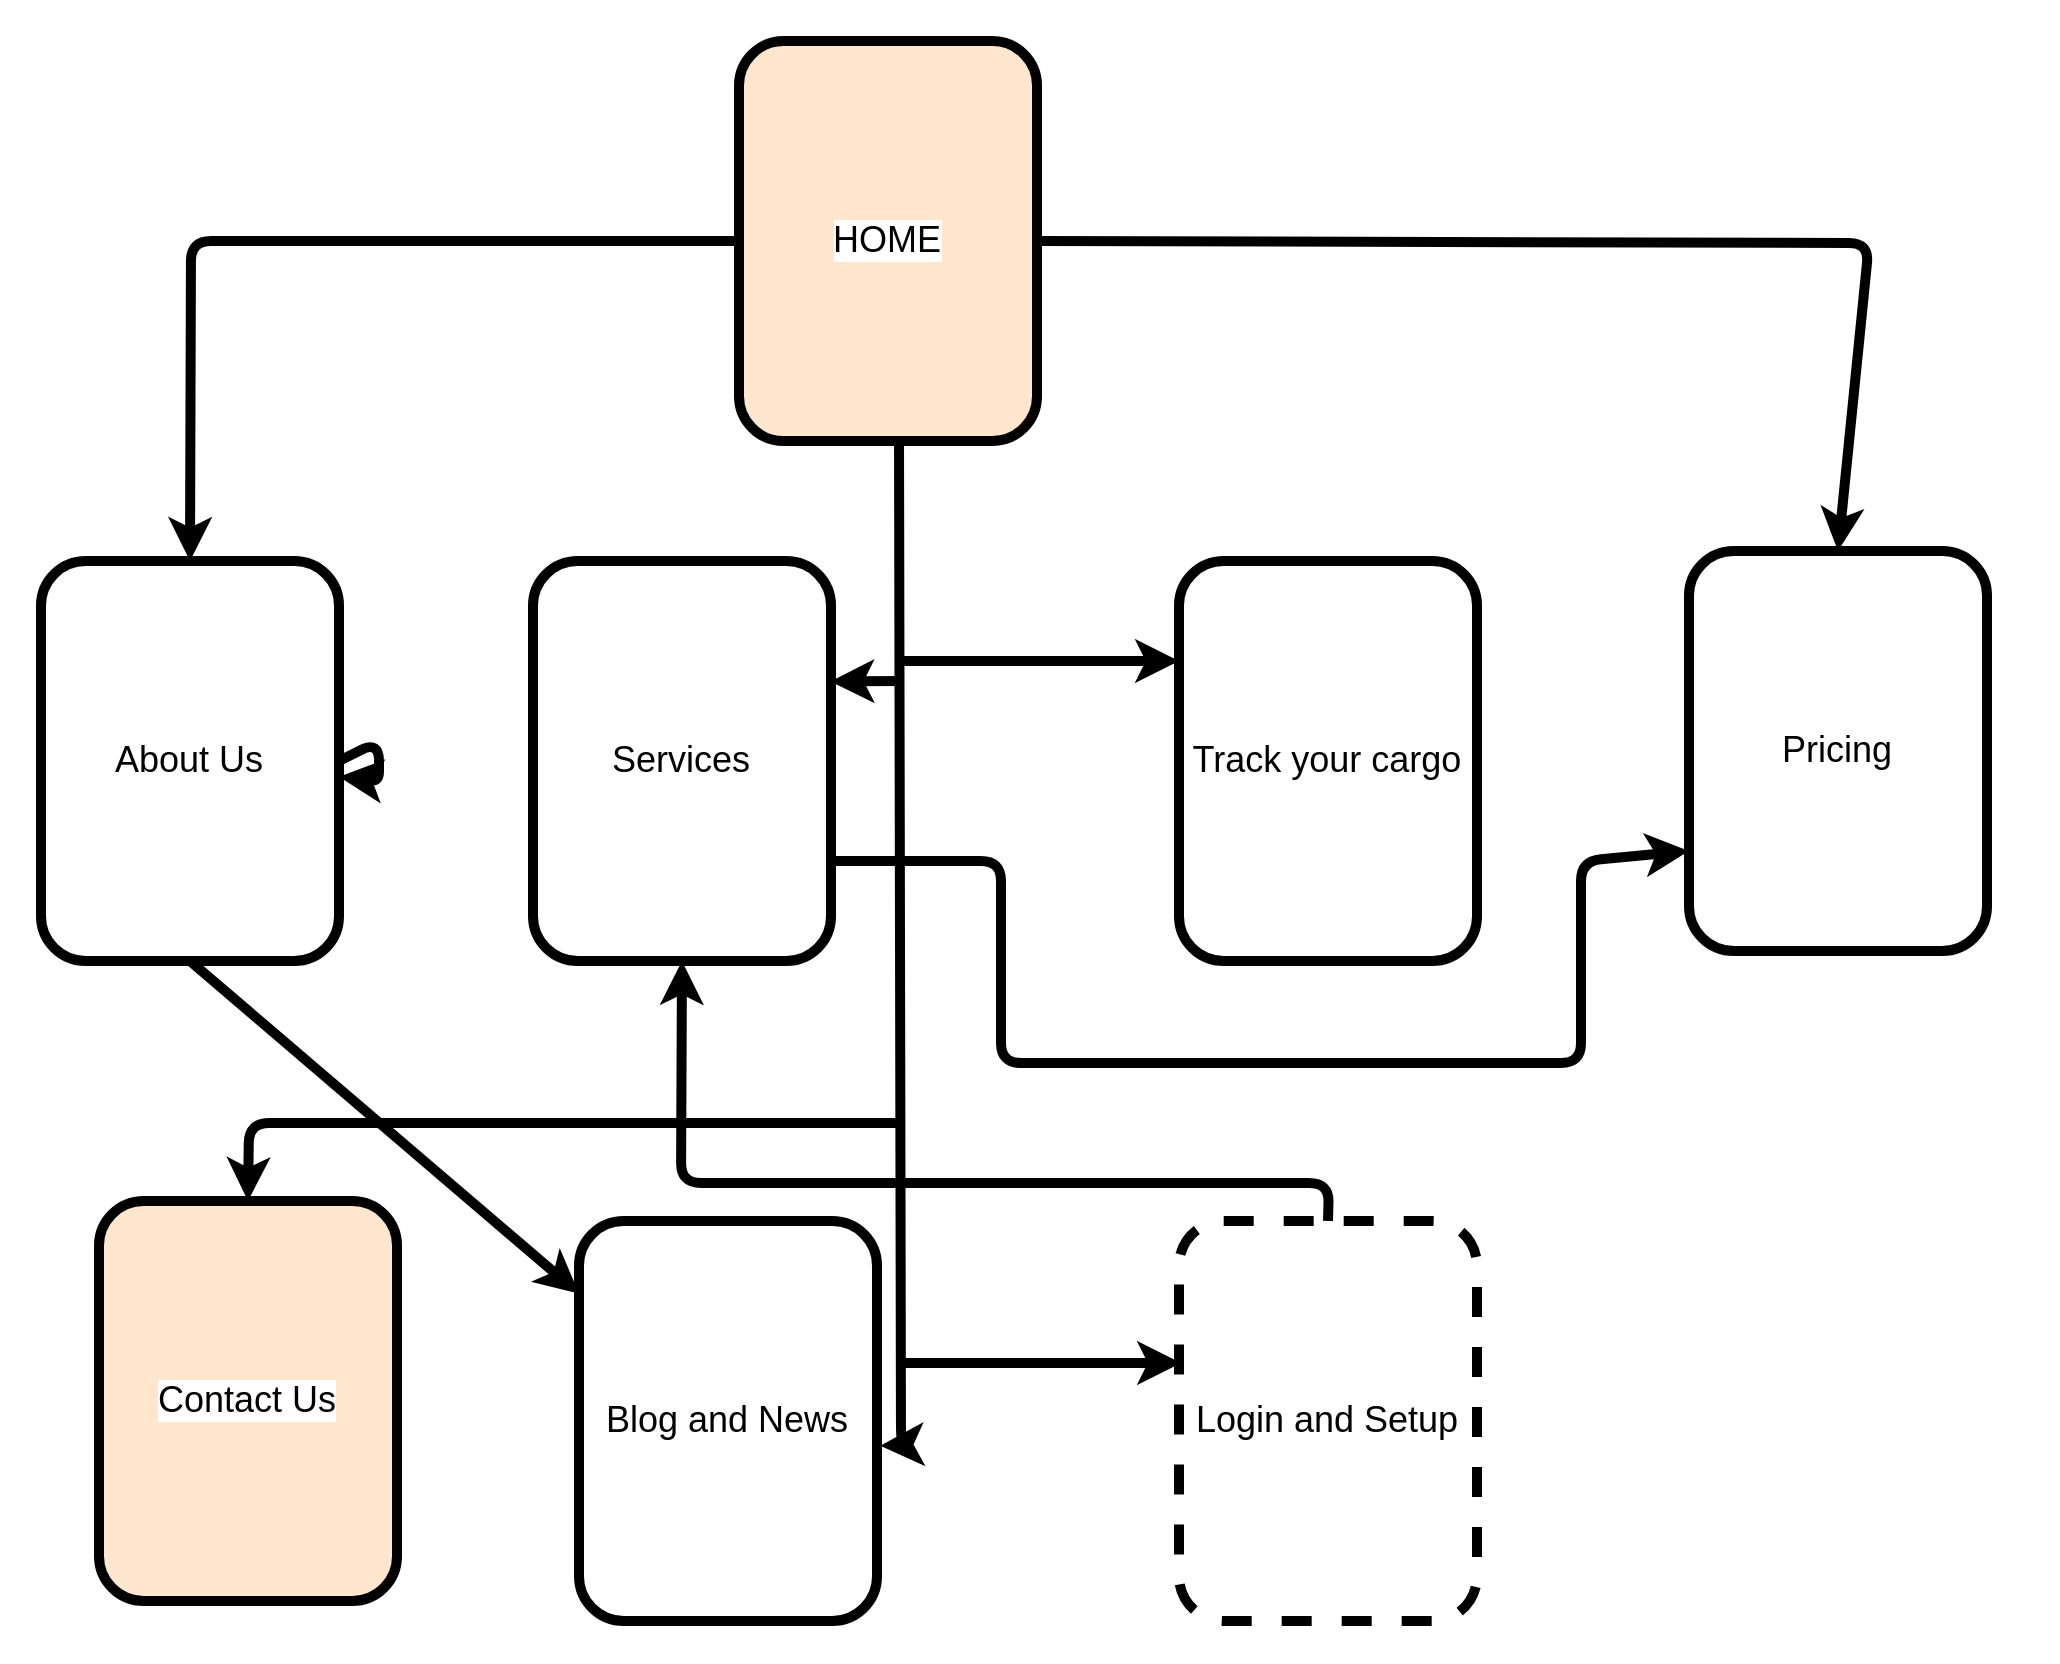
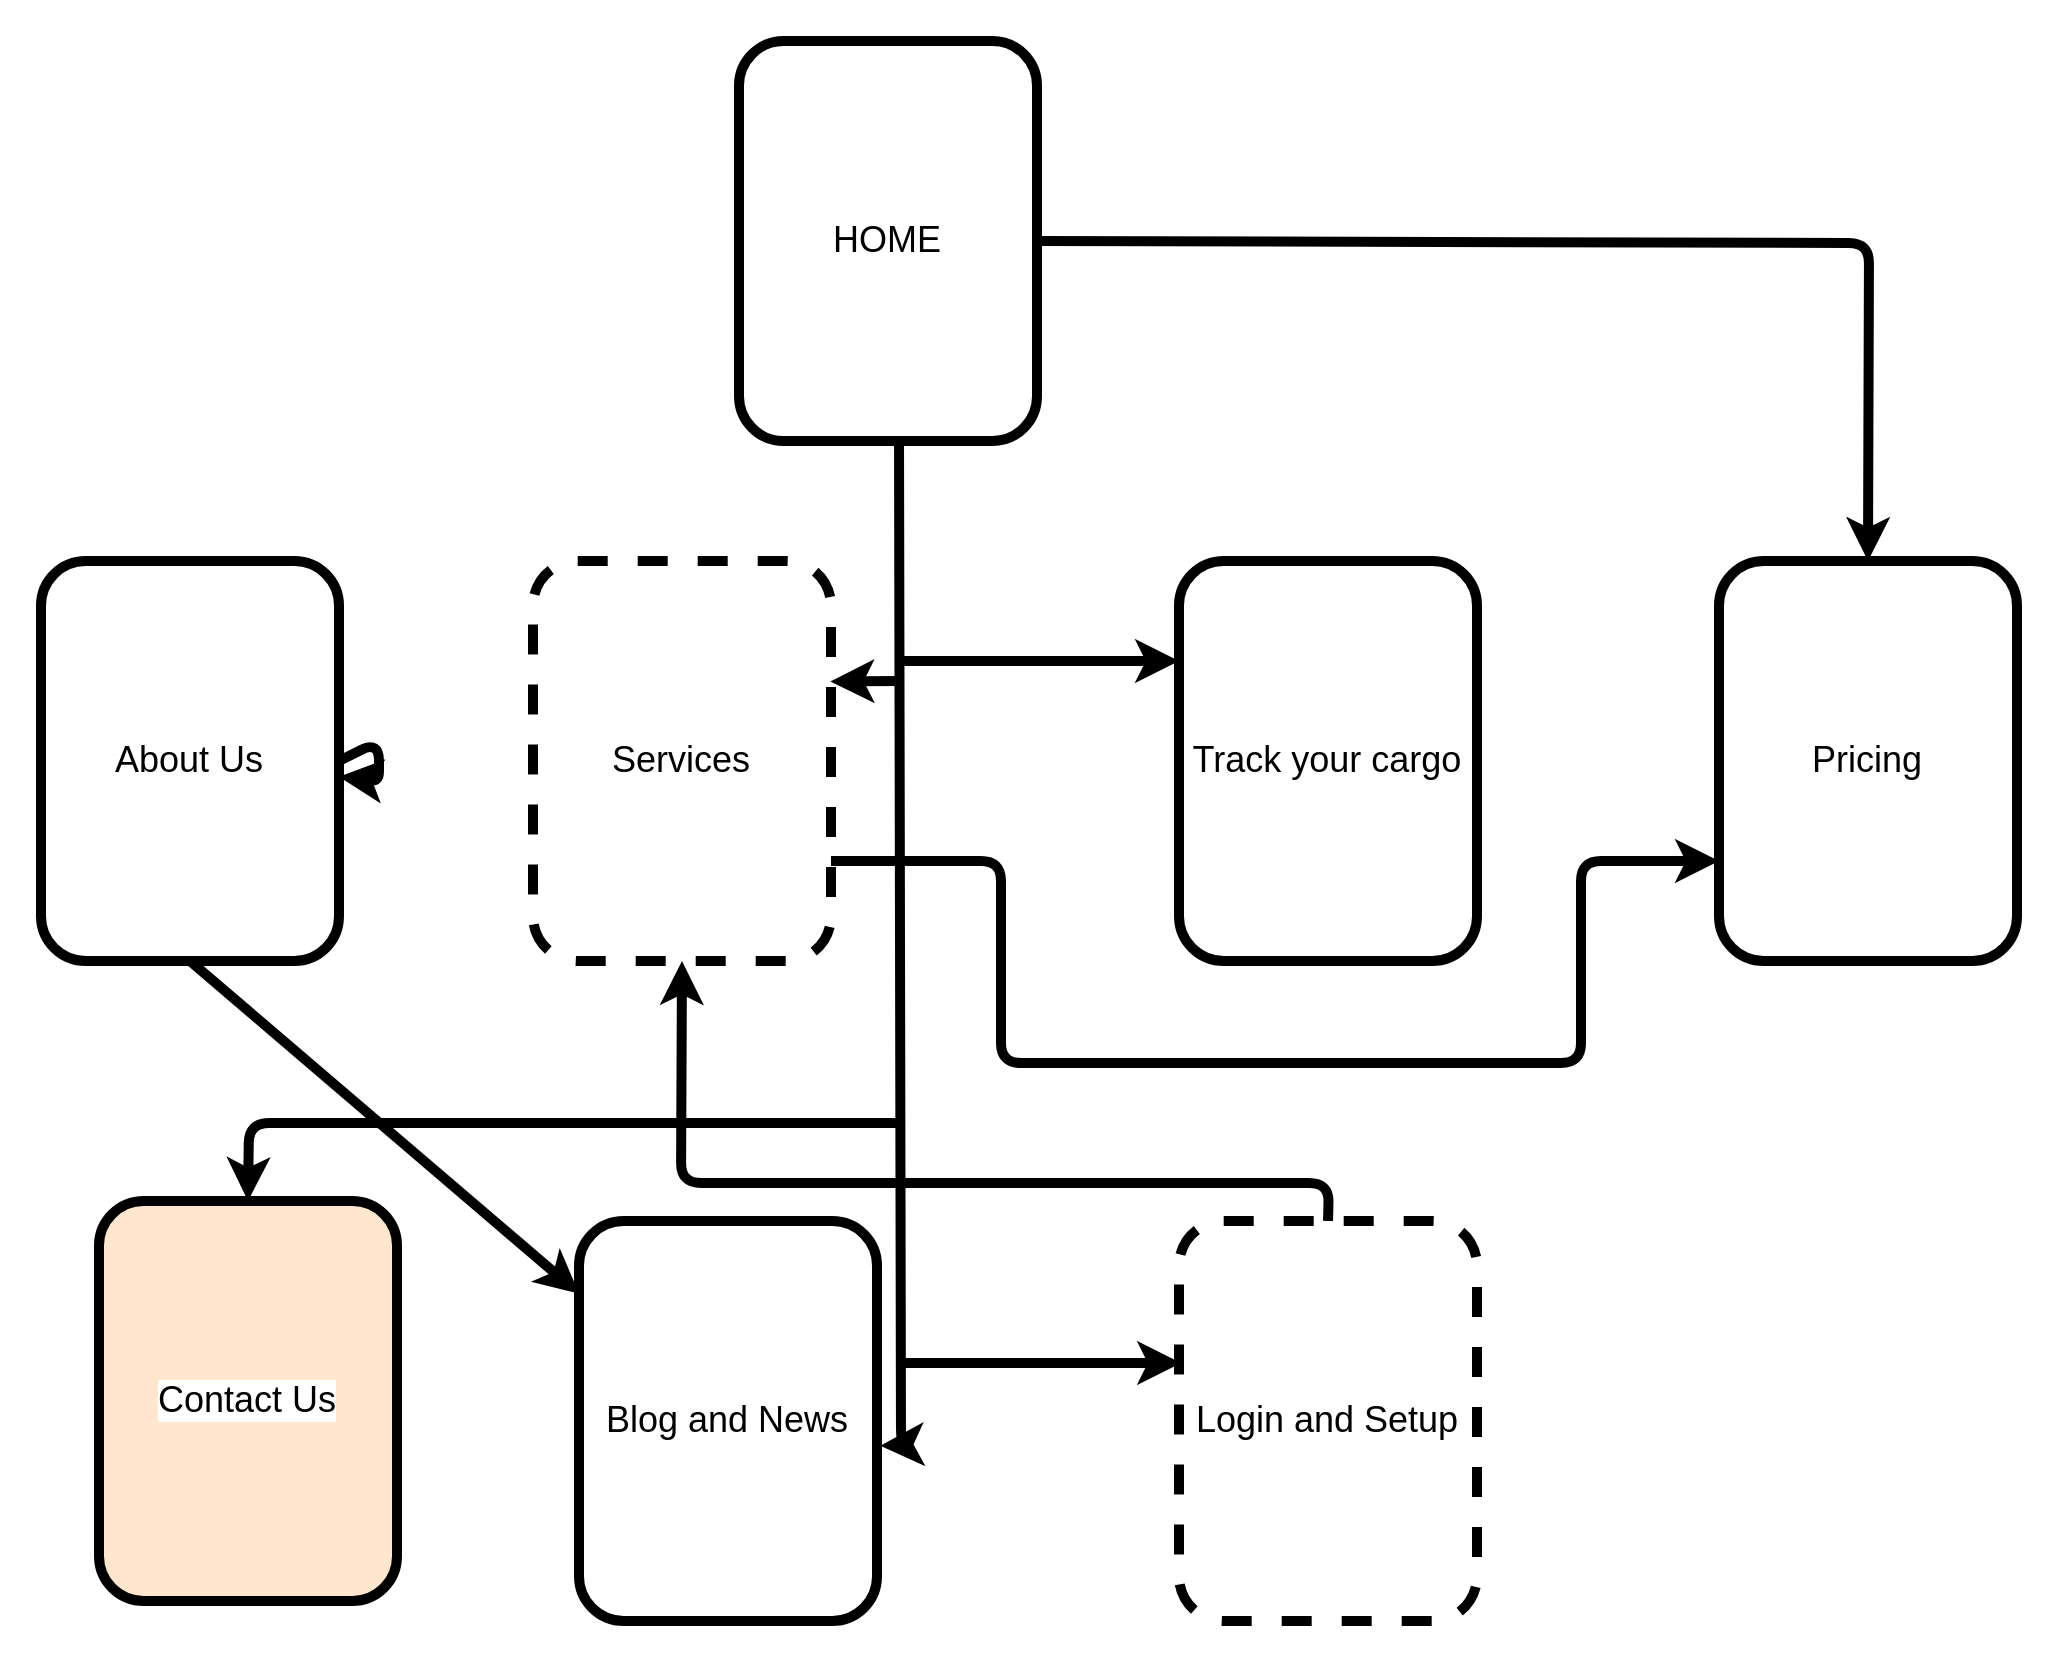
  <mxCell id="0" />
  <mxCell id="1" parent="0" />
- <mxCell id="2" style="edgeStyle=none;rounded=1;html=1;exitX=0;exitY=0.5;exitDx=0;exitDy=0;entryX=0.5;entryY=0;entryDx=0;entryDy=0;labelBackgroundColor=#FFFFFF;fontSize=18;strokeColor=#000000;strokeWidth=5;" edge="1" parent="1" source="5" target="12"><mxGeometry relative="1" as="geometry"><Array as="points"><mxPoint x="95" y="120" /></Array></mxGeometry></mxCell>
  <mxCell id="3" style="edgeStyle=none;rounded=1;html=1;exitX=1;exitY=0.5;exitDx=0;exitDy=0;entryX=0.5;entryY=0;entryDx=0;entryDy=0;labelBackgroundColor=#FFFFFF;strokeColor=#000000;fontSize=18;strokeWidth=5;" edge="1" parent="1" source="5" target="8"><mxGeometry relative="1" as="geometry"><Array as="points"><mxPoint x="934" y="121" /></Array></mxGeometry></mxCell>
  <mxCell id="4" style="edgeStyle=none;rounded=1;html=1;exitX=0.537;exitY=1.004;exitDx=0;exitDy=0;entryX=1.011;entryY=0.562;entryDx=0;entryDy=0;entryPerimeter=0;labelBackgroundColor=#FFFFFF;strokeColor=#000000;fontSize=18;orthogonal=0;ignoreEdge=0;snapToPoint=0;exitPerimeter=0;strokeWidth=5;" edge="1" parent="1" source="5" target="14"><mxGeometry relative="1" as="geometry"><Array as="points"><mxPoint x="450" y="722" /></Array></mxGeometry></mxCell>
- <mxCell id="5" value="HOME" style="rounded=1;whiteSpace=wrap;html=1;fontSize=18;align=center;labelBackgroundColor=default;strokeWidth=5;fillColor=#ffe6cc;" vertex="1" parent="1"><mxGeometry x="369" y="20" width="149" height="200" as="geometry" /></mxCell>
+ <mxCell id="5" value="HOME" style="rounded=1;whiteSpace=wrap;html=1;fontSize=18;align=center;labelBackgroundColor=default;strokeWidth=5;" vertex="1" parent="1"><mxGeometry x="369" y="20" width="149" height="200" as="geometry" /></mxCell>
  <mxCell id="6" style="edgeStyle=none;rounded=1;html=1;exitX=0.5;exitY=0;exitDx=0;exitDy=0;entryX=0.5;entryY=1;entryDx=0;entryDy=0;labelBackgroundColor=#FFFFFF;strokeColor=#000000;fontSize=18;strokeWidth=5;" edge="1" parent="1" source="7" target="10"><mxGeometry relative="1" as="geometry"><Array as="points"><mxPoint x="664" y="591" /><mxPoint x="340" y="591" /></Array></mxGeometry></mxCell>
  <mxCell id="7" value="Login and Setup" style="rounded=1;whiteSpace=wrap;html=1;fontSize=18;align=center;labelBackgroundColor=default;strokeWidth=5;dashed=1;" vertex="1" parent="1"><mxGeometry x="589" y="610" width="149" height="200" as="geometry" /></mxCell>
- <mxCell id="8" value="Pricing" style="rounded=1;whiteSpace=wrap;html=1;fontSize=18;align=center;labelBackgroundColor=default;strokeWidth=5;" vertex="1" parent="1"><mxGeometry x="844" y="275" width="149" height="200" as="geometry" /></mxCell>
+ <mxCell id="8" value="Pricing" style="rounded=1;whiteSpace=wrap;html=1;fontSize=18;align=center;labelBackgroundColor=default;strokeWidth=5;" vertex="1" parent="1"><mxGeometry x="859" y="280" width="149" height="200" as="geometry" /></mxCell>
  <mxCell id="9" style="edgeStyle=none;rounded=1;html=1;exitX=1;exitY=0.75;exitDx=0;exitDy=0;entryX=0;entryY=0.75;entryDx=0;entryDy=0;labelBackgroundColor=#FFFFFF;strokeColor=#000000;fontSize=18;strokeWidth=5;" edge="1" parent="1" source="10" target="8"><mxGeometry relative="1" as="geometry"><Array as="points"><mxPoint x="500" y="430" /><mxPoint x="500" y="531" /><mxPoint x="790" y="531" /><mxPoint x="790" y="430" /></Array></mxGeometry></mxCell>
- <mxCell id="10" value="Services" style="rounded=1;whiteSpace=wrap;html=1;fontSize=18;align=center;labelBackgroundColor=default;strokeWidth=5;" vertex="1" parent="1"><mxGeometry x="266" y="280" width="149" height="200" as="geometry" /></mxCell>
+ <mxCell id="10" value="Services" style="rounded=1;whiteSpace=wrap;html=1;fontSize=18;align=center;labelBackgroundColor=default;strokeWidth=5;dashed=1;" vertex="1" parent="1"><mxGeometry x="266" y="280" width="149" height="200" as="geometry" /></mxCell>
  <mxCell id="11" style="edgeStyle=none;rounded=1;html=1;exitX=0.5;exitY=1;exitDx=0;exitDy=0;labelBackgroundColor=#FFFFFF;strokeColor=#000000;fontSize=18;strokeWidth=5;" edge="1" parent="1" source="12" target="14"><mxGeometry relative="1" as="geometry" /></mxCell>
  <mxCell id="12" value="About Us" style="rounded=1;whiteSpace=wrap;html=1;fontSize=18;align=center;labelBackgroundColor=default;strokeWidth=5;" vertex="1" parent="1"><mxGeometry x="20" y="280" width="149" height="200" as="geometry" /></mxCell>
  <mxCell id="13" style="edgeStyle=none;html=1;exitX=1;exitY=0.5;exitDx=0;exitDy=0;fontSize=18;align=center;labelBackgroundColor=default;strokeWidth=5;" edge="1" parent="1" source="12" target="12"><mxGeometry relative="1" as="geometry" /></mxCell>
  <mxCell id="14" value="Blog and News" style="rounded=1;whiteSpace=wrap;html=1;fontSize=18;align=center;labelBackgroundColor=default;strokeWidth=5;" vertex="1" parent="1"><mxGeometry x="289" y="610" width="149" height="200" as="geometry" /></mxCell>
  <mxCell id="15" value="Contact Us" style="rounded=1;whiteSpace=wrap;html=1;fontSize=18;align=center;labelBackgroundColor=default;strokeWidth=5;fillColor=#ffe6cc;" vertex="1" parent="1"><mxGeometry x="49" y="600" width="149" height="200" as="geometry" /></mxCell>
  <mxCell id="16" value="Track your cargo" style="rounded=1;whiteSpace=wrap;html=1;fontSize=18;align=center;labelBackgroundColor=default;strokeWidth=5;" vertex="1" parent="1"><mxGeometry x="589" y="280" width="149" height="200" as="geometry" /></mxCell>
  <mxCell id="17" value="" style="endArrow=classic;html=1;rounded=1;labelBackgroundColor=#FFFFFF;strokeColor=#000000;fontSize=18;entryX=0;entryY=0.25;entryDx=0;entryDy=0;strokeWidth=5;" edge="1" parent="1" target="16"><mxGeometry width="50" height="50" relative="1" as="geometry"><mxPoint x="450" y="330" as="sourcePoint" /><mxPoint x="530" y="381" as="targetPoint" /></mxGeometry></mxCell>
  <mxCell id="18" value="" style="endArrow=classic;html=1;rounded=1;labelBackgroundColor=#FFFFFF;strokeColor=#000000;fontSize=18;entryX=0.998;entryY=0.301;entryDx=0;entryDy=0;entryPerimeter=0;strokeWidth=5;" edge="1" parent="1" target="10"><mxGeometry width="50" height="50" relative="1" as="geometry"><mxPoint x="450" y="340" as="sourcePoint" /><mxPoint x="599" y="340" as="targetPoint" /></mxGeometry></mxCell>
  <mxCell id="19" value="" style="edgeStyle=none;orthogonalLoop=1;jettySize=auto;html=1;rounded=1;labelBackgroundColor=#FFFFFF;strokeColor=#000000;fontSize=18;entryX=0.007;entryY=0.355;entryDx=0;entryDy=0;entryPerimeter=0;strokeWidth=5;" edge="1" parent="1" target="7"><mxGeometry width="100" relative="1" as="geometry"><mxPoint x="450" y="681" as="sourcePoint" /><mxPoint x="550" y="681" as="targetPoint" /><Array as="points" /></mxGeometry></mxCell>
  <mxCell id="20" value="" style="edgeStyle=none;orthogonalLoop=1;jettySize=auto;html=1;rounded=1;labelBackgroundColor=#FFFFFF;strokeColor=#000000;fontSize=18;entryX=0.5;entryY=0;entryDx=0;entryDy=0;strokeWidth=5;" edge="1" parent="1" target="15"><mxGeometry width="100" relative="1" as="geometry"><mxPoint x="450" y="561" as="sourcePoint" /><mxPoint x="360" y="561" as="targetPoint" /><Array as="points"><mxPoint x="124" y="561" /></Array></mxGeometry></mxCell>
